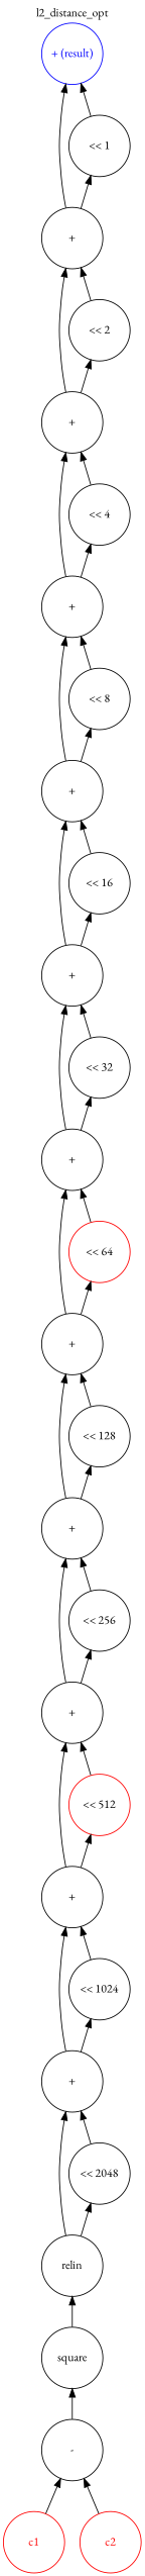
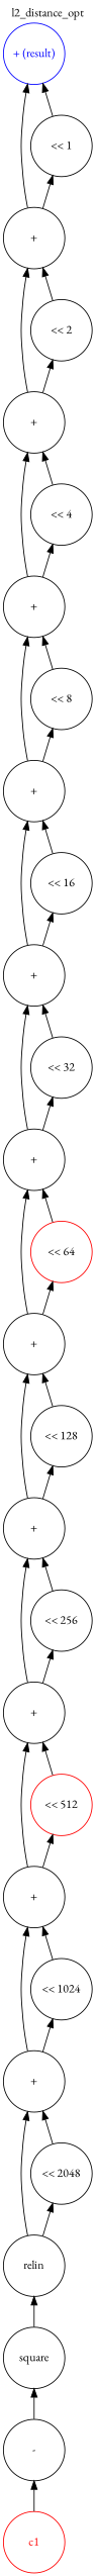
  digraph {
    fontname="EB Garamond"
    label=l2_distance_opt
    labelloc=t
    node [color=black fontcolor=black fontname="EB Garamond" margin=0 shape=circle style=solid]
    edge [dir=back fontname="EB Garamond"]
    n1 [color=red fontcolor=red label=c1 width=1]
-   n2 [color=red fontcolor=red label=c2 width=1]
    n3 [label="-" width=1]
    n4 [label=square width=1]
    n5 [label=relin width=1]
    n6 [label="<< 2048" width=1]
    n7 [label="+" width=1]
    n8 [label="<< 1024" width=1]
    n9 [label="+" width=1]
    n10 [color=red label="<< 512" width=1]
    n11 [label="+" width=1]
    n12 [label="<< 256" width=1]
    n13 [label="+" width=1]
    n14 [label="<< 128" width=1]
    n15 [label="+" width=1]
    n16 [color=red label="<< 64" width=1]
    n17 [label="+" width=1]
    n18 [label="<< 32" width=1]
    n19 [label="+" width=1]
    n20 [label="<< 16" width=1]
    n21 [label="+" width=1]
    n22 [label="<< 8" width=1]
    n23 [label="+" width=1]
    n24 [label="<< 4" width=1]
    n25 [label="+" width=1]
    n26 [label="<< 2" width=1]
    n27 [label="+" width=1]
    n28 [label="<< 1" width=1]
    n29 [color=blue fontcolor=blue label="+ (result)" width=1]
    n3 -> n1
-   n3 -> n2
    n4 -> n3
    n5 -> n4
    n6 -> n5
    n7 -> n5
    n7 -> n6
    n8 -> n7
    n9 -> n7
    n9 -> n8
    n10 -> n9
    n11 -> n9
    n11 -> n10
    n12 -> n11
    n13 -> n11
    n13 -> n12
    n14 -> n13
    n15 -> n13
    n15 -> n14
    n16 -> n15
    n17 -> n15
    n17 -> n16
    n18 -> n17
    n19 -> n17
    n19 -> n18
    n20 -> n19
    n21 -> n19
    n21 -> n20
    n22 -> n21
    n23 -> n21
    n23 -> n22
    n24 -> n23
    n25 -> n23
    n25 -> n24
    n26 -> n25
    n27 -> n25
    n27 -> n26
    n28 -> n27
    n29 -> n27
    n29 -> n28
  }
